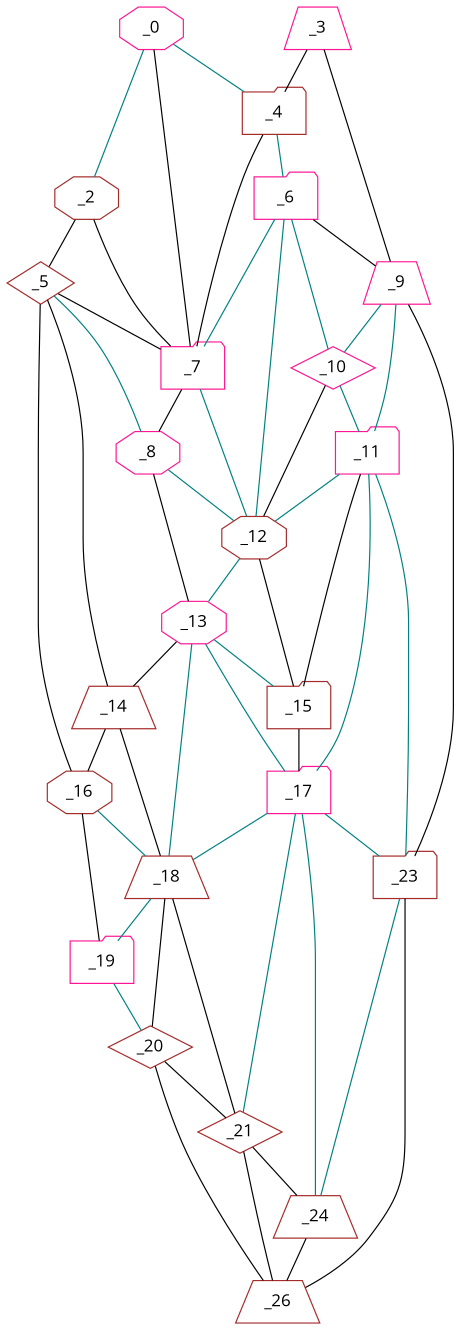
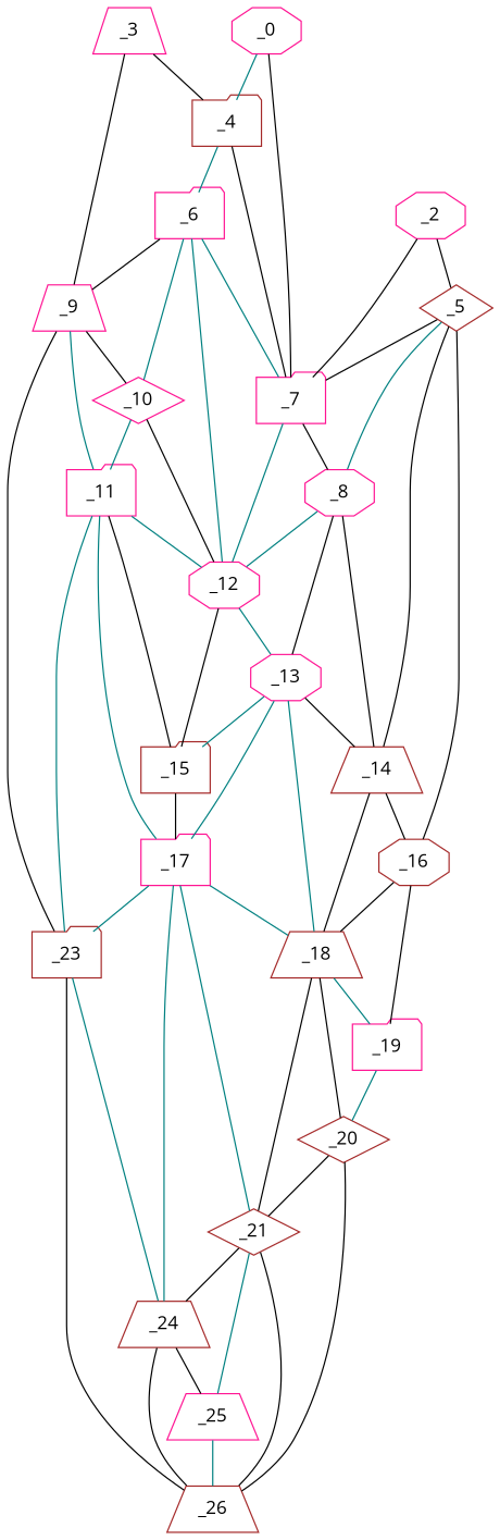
  graph {
    fontname="Open Sans"
    node [color=brown fontname="Open Sans" shape=folder x=18 y=75]
    edge [color=black fontname="Open Sans" valence=2]
    _0 [color=deeppink shape=octagon x=9 y=57]
-   _2 [shape=octagon x=13]
+   _2 [color=deeppink shape=octagon x=13]
    _4 [y=53]
    _7 [color=deeppink x=28 y=68]
    _5 [shape=diamond x=21 y=78]
    _6 [color=deeppink x=26 y=54]
    _8 [color=deeppink shape=octagon x=35 y=78]
-   _12 [shape=octagon x=49 y=59]
+   _12 [color=deeppink shape=octagon x=49 y=59]
    _3 [color=deeppink shape=trapezium y=43]
    _9 [color=deeppink shape=trapezium x=36 y=40]
    _14 [shape=trapezium x=61 y=86]
    _16 [shape=octagon x=77 y=90]
    _10 [color=deeppink shape=diamond x=37 y=47]
    _13 [color=deeppink shape=octagon x=58]
    _15 [x=62 y=60]
    _11 [color=deeppink x=47 y=45]
    _23 [x=114 y=44]
    _18 [shape=trapezium x=85 y=80]
    _19 [color=deeppink x=91 y=91]
    _17 [color=deeppink x=79 y=62]
    _24 [shape=trapezium x=115 y=54]
    _26 [shape=trapezium x=124 y=74]
    _21 [shape=diamond x=110 y=68]
    _20 [shape=diamond x=106 y=84]
-   _0 -- _2 [color=teal valence=1]
+   _25 [color=deeppink shape=trapezium x=118 y=64]
    _0 -- _4 [color=teal]
    _0 -- _7 [valence=1]
    _2 -- _7 [valence=1]
    _2 -- _5 [valence=1]
    _4 -- _7
    _4 -- _6 [color=teal]
    _7 -- _8
    _7 -- _12 [color=teal]
    _5 -- _7
    _5 -- _8 [color=teal]
    _5 -- _14
    _5 -- _16 [valence=1]
    _6 -- _7 [color=teal valence=1]
    _6 -- _12 [color=teal]
    _6 -- _9
    _6 -- _10 [color=teal valence=1]
    _8 -- _12 [color=teal]
+   _8 -- _14 [valence=1]
    _8 -- _13
    _12 -- _13 [color=teal]
    _12 -- _15
    _3 -- _4
    _3 -- _9 [valence=1]
-   _9 -- _10 [color=teal valence=1]
+   _9 -- _10 [valence=1]
    _9 -- _11 [color=teal]
    _9 -- _23 [valence=1]
    _14 -- _16
    _14 -- _18
-   _16 -- _18 [color=teal]
+   _16 -- _18
    _16 -- _19 [valence=1]
    _10 -- _12
    _10 -- _11 [color=teal]
    _13 -- _14
    _13 -- _15 [color=teal]
    _13 -- _18 [color=teal]
    _13 -- _17 [color=teal]
    _15 -- _17
    _11 -- _12 [color=teal valence=1]
    _11 -- _15
    _11 -- _23 [color=teal valence=1]
    _11 -- _17 [color=teal]
    _23 -- _24 [color=teal valence=1]
    _23 -- _26 [valence=1]
    _18 -- _19 [color=teal]
    _18 -- _21
    _18 -- _20 [valence=1]
    _19 -- _20 [color=teal valence=1]
    _17 -- _23 [color=teal]
    _17 -- _18 [color=teal]
    _17 -- _24 [color=teal valence=1]
    _17 -- _21 [color=teal]
    _24 -- _26
+   _24 -- _25 [valence=1]
    _21 -- _24
    _21 -- _26
+   _21 -- _25 [color=teal]
    _20 -- _26 [valence=1]
    _20 -- _21
+   _25 -- _26 [color=teal]
  }
